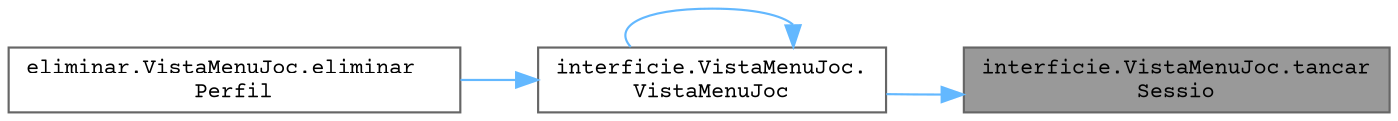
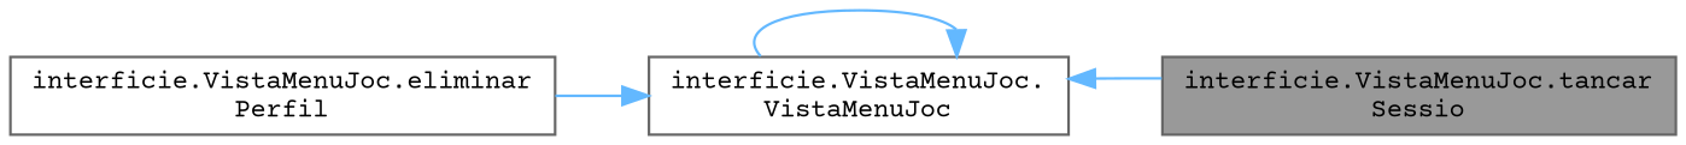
  digraph {
    fontname="Courier Prime"
    rankdir=RL
    node [color=grey40 fillcolor=white fontname="Courier Prime" fontsize=10 shape=box style=filled]
    edge [color=steelblue1 dir=back fontname="Courier Prime" fontsize=10 labelfontname=Helvetica labelfontsize=10 style=solid]
    n1 [color=gray40 fillcolor=grey60 fontcolor=black height=0.2 label="interficie.VistaMenuJoc.tancar\lSessio" width=0.4]
    n2 [height=0.2 label="interficie.VistaMenuJoc.\lVistaMenuJoc" width=0.4]
-   n3 [height=0.2 label="eliminar.VistaMenuJoc.eliminar\lPerfil" width=0.4]
-   n1 -> n2
+   n3 [height=0.2 label="interficie.VistaMenuJoc.eliminar\lPerfil" width=0.4]
+   n2 -> n1
    n2 -> n2
    n2 -> n3
  }
